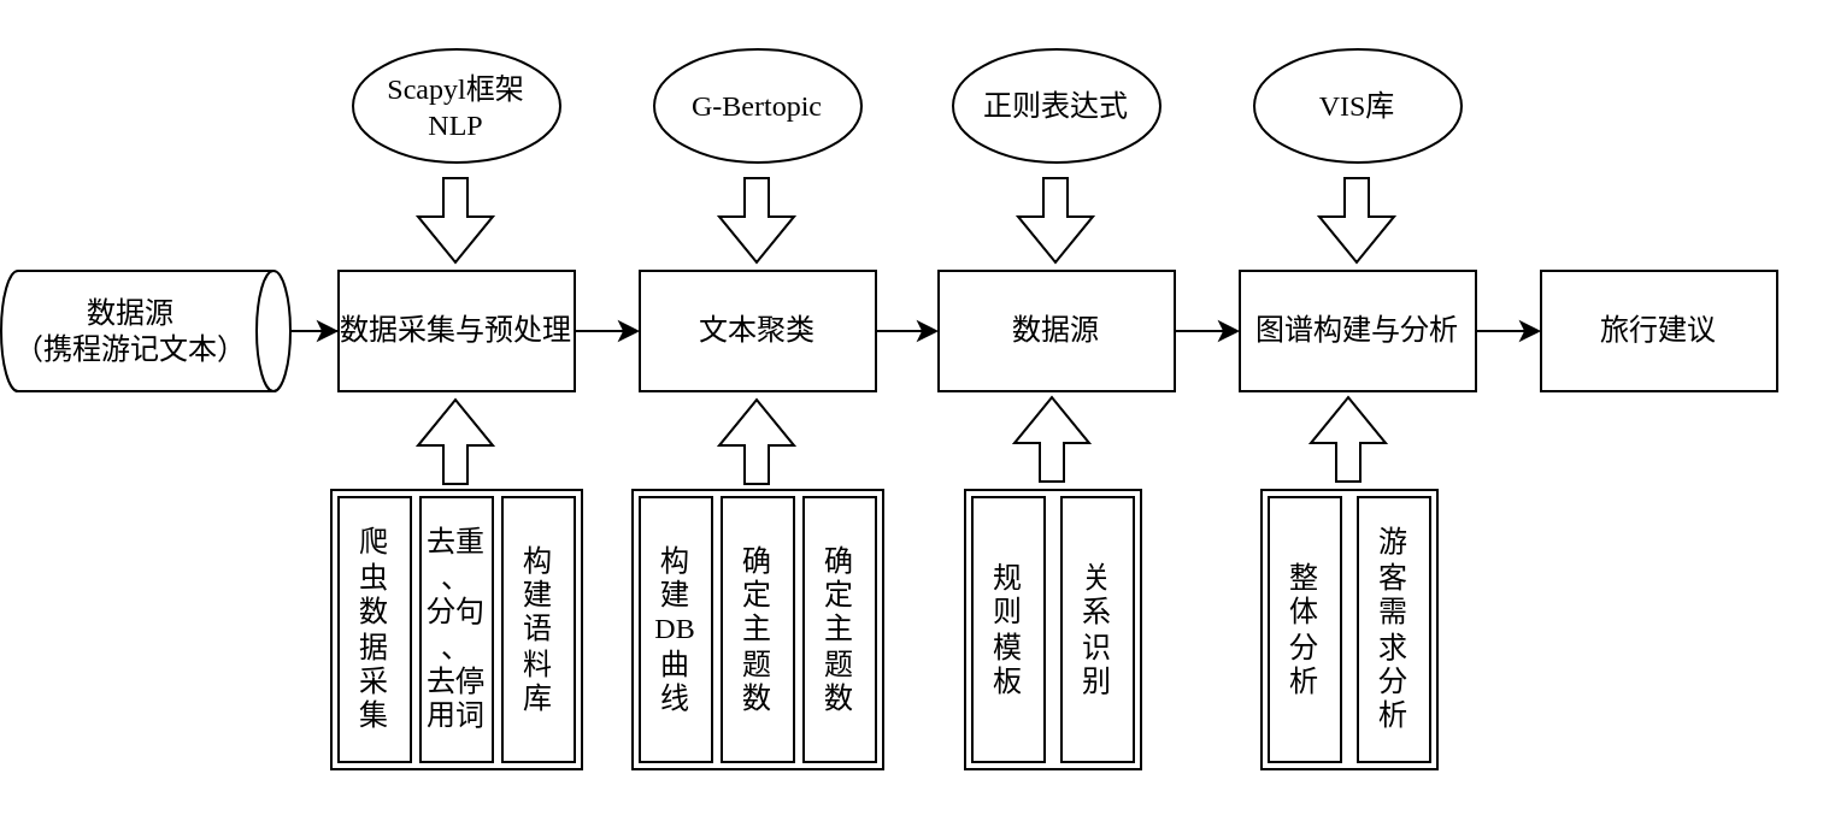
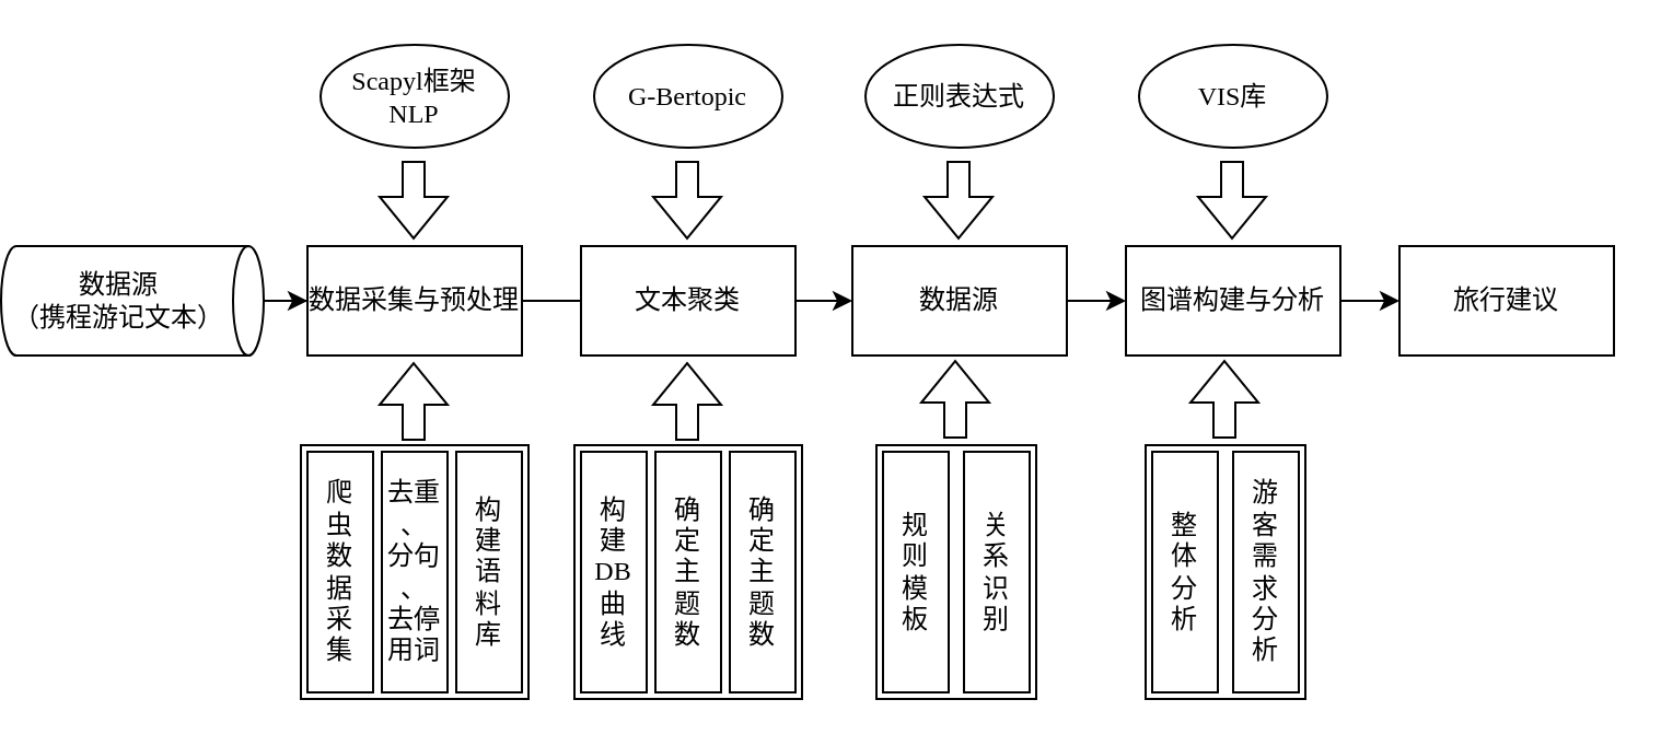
  <mxCell id="0" />
  <mxCell id="1" parent="0" />
  <mxCell id="2" value="" style="rounded=0;whiteSpace=wrap;html=1;fontFamily=宋体;" vertex="1" parent="1"><mxGeometry x="508" y="203" width="73" height="116" as="geometry" /></mxCell>
  <mxCell id="3" value="" style="rounded=0;whiteSpace=wrap;html=1;fontFamily=宋体;" vertex="1" parent="1"><mxGeometry x="385" y="203" width="73" height="116" as="geometry" /></mxCell>
  <mxCell id="4" value="" style="rounded=0;whiteSpace=wrap;html=1;fontFamily=宋体;" vertex="1" parent="1"><mxGeometry x="247" y="203" width="104" height="116" as="geometry" /></mxCell>
  <mxCell id="5" value="" style="rounded=0;whiteSpace=wrap;html=1;fontFamily=宋体;" vertex="1" parent="1"><mxGeometry x="122" y="203" width="104" height="116" as="geometry" /></mxCell>
  <mxCell id="6" style="edgeStyle=orthogonalEdgeStyle;rounded=0;orthogonalLoop=1;jettySize=auto;html=1;exitX=0.5;exitY=0;exitDx=0;exitDy=0;exitPerimeter=0;fontFamily=宋体;" edge="1" parent="1" source="7" target="9"><mxGeometry relative="1" as="geometry" /></mxCell>
  <mxCell id="7" value="数据源&lt;br&gt;（携程游记文本）" style="shape=cylinder3;whiteSpace=wrap;html=1;boundedLbl=1;backgroundOutline=1;size=7;rotation=90;horizontal=0;fontFamily=宋体;" vertex="1" parent="1"><mxGeometry x="20" y="77" width="50" height="120" as="geometry" /></mxCell>
- <mxCell id="8" style="edgeStyle=orthogonalEdgeStyle;rounded=0;orthogonalLoop=1;jettySize=auto;html=1;exitX=1;exitY=0.5;exitDx=0;exitDy=0;entryX=0;entryY=0.5;entryDx=0;entryDy=0;fontFamily=宋体;" edge="1" parent="1" source="9" target="11"><mxGeometry relative="1" as="geometry" /></mxCell>
+ <mxCell id="8" style="edgeStyle=orthogonalEdgeStyle;rounded=0;orthogonalLoop=1;jettySize=auto;html=1;exitX=1;exitY=0.5;exitDx=0;exitDy=0;entryX=0;entryY=0.5;entryDx=0;entryDy=0;fontFamily=宋体;endArrow=none;" edge="1" parent="1" source="9" target="11"><mxGeometry relative="1" as="geometry" /></mxCell>
  <mxCell id="9" value="数据采集与预处理" style="rounded=0;whiteSpace=wrap;html=1;fontFamily=宋体;" vertex="1" parent="1"><mxGeometry x="125" y="112" width="98" height="50" as="geometry" /></mxCell>
  <mxCell id="10" style="edgeStyle=orthogonalEdgeStyle;rounded=0;orthogonalLoop=1;jettySize=auto;html=1;exitX=1;exitY=0.5;exitDx=0;exitDy=0;entryX=0;entryY=0.5;entryDx=0;entryDy=0;fontFamily=宋体;" edge="1" parent="1" source="11" target="13"><mxGeometry relative="1" as="geometry" /></mxCell>
  <mxCell id="11" value="文本聚类" style="rounded=0;whiteSpace=wrap;html=1;fontFamily=宋体;" vertex="1" parent="1"><mxGeometry x="250" y="112" width="98" height="50" as="geometry" /></mxCell>
  <mxCell id="12" style="edgeStyle=orthogonalEdgeStyle;rounded=0;orthogonalLoop=1;jettySize=auto;html=1;exitX=1;exitY=0.5;exitDx=0;exitDy=0;entryX=0;entryY=0.5;entryDx=0;entryDy=0;fontFamily=宋体;" edge="1" parent="1" source="13" target="15"><mxGeometry relative="1" as="geometry" /></mxCell>
  <mxCell id="13" value="数据源" style="rounded=0;whiteSpace=wrap;html=1;fontFamily=宋体;" vertex="1" parent="1"><mxGeometry x="374" y="112" width="98" height="50" as="geometry" /></mxCell>
  <mxCell id="14" style="edgeStyle=orthogonalEdgeStyle;rounded=0;orthogonalLoop=1;jettySize=auto;html=1;exitX=1;exitY=0.5;exitDx=0;exitDy=0;fontFamily=宋体;" edge="1" parent="1" source="15" target="16"><mxGeometry relative="1" as="geometry" /></mxCell>
  <mxCell id="15" value="图谱构建与分析" style="rounded=0;whiteSpace=wrap;html=1;fontFamily=宋体;" vertex="1" parent="1"><mxGeometry x="499" y="112" width="98" height="50" as="geometry" /></mxCell>
  <mxCell id="16" value="旅行建议" style="whiteSpace=wrap;html=1;fontFamily=宋体;rounded=0;" vertex="1" parent="1"><mxGeometry x="624" y="112" width="98" height="50" as="geometry" /></mxCell>
  <mxCell id="17" value="Scapyl框架&lt;br&gt;NLP" style="ellipse;whiteSpace=wrap;html=1;fontFamily=宋体;" vertex="1" parent="1"><mxGeometry x="131" y="20" width="86" height="47" as="geometry" /></mxCell>
  <mxCell id="18" value="" style="shape=flexArrow;endArrow=classic;html=1;rounded=0;fontFamily=宋体;" edge="1" parent="1"><mxGeometry width="50" height="50" relative="1" as="geometry"><mxPoint x="173.5" y="73" as="sourcePoint" /><mxPoint x="173.5" y="109" as="targetPoint" /></mxGeometry></mxCell>
  <mxCell id="19" value="G-Bertopic" style="ellipse;whiteSpace=wrap;html=1;fontFamily=宋体;" vertex="1" parent="1"><mxGeometry x="256" y="20" width="86" height="47" as="geometry" /></mxCell>
  <mxCell id="20" value="" style="shape=flexArrow;endArrow=classic;html=1;rounded=0;fontFamily=宋体;" edge="1" parent="1"><mxGeometry width="50" height="50" relative="1" as="geometry"><mxPoint x="298.5" y="73" as="sourcePoint" /><mxPoint x="298.5" y="109" as="targetPoint" /></mxGeometry></mxCell>
  <mxCell id="21" value="正则表达式" style="ellipse;whiteSpace=wrap;html=1;fontFamily=宋体;" vertex="1" parent="1"><mxGeometry x="380" y="20" width="86" height="47" as="geometry" /></mxCell>
  <mxCell id="22" value="" style="shape=flexArrow;endArrow=classic;html=1;rounded=0;fontFamily=宋体;" edge="1" parent="1"><mxGeometry width="50" height="50" relative="1" as="geometry"><mxPoint x="422.5" y="73" as="sourcePoint" /><mxPoint x="422.5" y="109" as="targetPoint" /></mxGeometry></mxCell>
  <mxCell id="23" value="VIS库" style="ellipse;whiteSpace=wrap;html=1;fontFamily=宋体;" vertex="1" parent="1"><mxGeometry x="505" y="20" width="86" height="47" as="geometry" /></mxCell>
  <mxCell id="24" value="" style="shape=flexArrow;endArrow=classic;html=1;rounded=0;fontFamily=宋体;" edge="1" parent="1"><mxGeometry width="50" height="50" relative="1" as="geometry"><mxPoint x="547.5" y="73" as="sourcePoint" /><mxPoint x="547.5" y="109" as="targetPoint" /></mxGeometry></mxCell>
  <mxCell id="25" value="爬&lt;br&gt;虫&lt;br&gt;数&lt;br&gt;据&lt;br&gt;采&lt;br&gt;集" style="rounded=0;whiteSpace=wrap;html=1;horizontal=1;fontFamily=宋体;" vertex="1" parent="1"><mxGeometry x="125" y="206" width="30" height="110" as="geometry" /></mxCell>
  <mxCell id="26" value="去重&lt;br&gt;、&lt;br&gt;分句&lt;br&gt;、&lt;br&gt;去停用词" style="rounded=0;whiteSpace=wrap;html=1;horizontal=1;fontFamily=宋体;" vertex="1" parent="1"><mxGeometry x="159" y="206" width="30" height="110" as="geometry" /></mxCell>
  <mxCell id="27" value="构&lt;br&gt;建&lt;br&gt;语&lt;br&gt;料&lt;br&gt;库" style="rounded=0;whiteSpace=wrap;html=1;horizontal=1;fontFamily=宋体;" vertex="1" parent="1"><mxGeometry x="193" y="206" width="30" height="110" as="geometry" /></mxCell>
  <mxCell id="28" value="构&lt;br&gt;建&lt;br&gt;DB&lt;br&gt;曲&lt;br&gt;线" style="rounded=0;whiteSpace=wrap;html=1;horizontal=1;fontFamily=宋体;" vertex="1" parent="1"><mxGeometry x="250" y="206" width="30" height="110" as="geometry" /></mxCell>
  <mxCell id="29" value="确&lt;br&gt;定&lt;br&gt;主&lt;br&gt;题&lt;br&gt;数" style="rounded=0;whiteSpace=wrap;html=1;horizontal=1;fontFamily=宋体;" vertex="1" parent="1"><mxGeometry x="284" y="206" width="30" height="110" as="geometry" /></mxCell>
  <mxCell id="30" value="确&lt;br&gt;定&lt;br&gt;主&lt;br&gt;题&lt;br&gt;数" style="rounded=0;whiteSpace=wrap;html=1;horizontal=1;fontFamily=宋体;" vertex="1" parent="1"><mxGeometry x="318" y="206" width="30" height="110" as="geometry" /></mxCell>
  <mxCell id="31" value="规&lt;br&gt;则&lt;br&gt;模&lt;br&gt;板" style="rounded=0;whiteSpace=wrap;html=1;horizontal=1;fontFamily=宋体;" vertex="1" parent="1"><mxGeometry x="388" y="206" width="30" height="110" as="geometry" /></mxCell>
  <mxCell id="32" value="关&lt;br&gt;系&lt;br&gt;识&lt;br&gt;别" style="rounded=0;whiteSpace=wrap;html=1;horizontal=1;fontFamily=宋体;" vertex="1" parent="1"><mxGeometry x="425" y="206" width="30" height="110" as="geometry" /></mxCell>
  <mxCell id="33" value="整&lt;br&gt;体&lt;br&gt;分&lt;br&gt;析" style="rounded=0;whiteSpace=wrap;html=1;horizontal=1;fontFamily=宋体;" vertex="1" parent="1"><mxGeometry x="511" y="206" width="30" height="110" as="geometry" /></mxCell>
  <mxCell id="34" value="游&lt;br&gt;客&lt;br&gt;需&lt;br&gt;求&lt;br&gt;分&lt;br&gt;析" style="rounded=0;whiteSpace=wrap;html=1;horizontal=1;fontFamily=宋体;" vertex="1" parent="1"><mxGeometry x="548" y="206" width="30" height="110" as="geometry" /></mxCell>
  <mxCell id="35" value="" style="shape=flexArrow;endArrow=classic;html=1;rounded=0;fontFamily=宋体;" edge="1" parent="1"><mxGeometry width="50" height="50" relative="1" as="geometry"><mxPoint x="544" y="200" as="sourcePoint" /><mxPoint x="544" y="164" as="targetPoint" /></mxGeometry></mxCell>
  <mxCell id="36" value="" style="shape=flexArrow;endArrow=classic;html=1;rounded=0;fontFamily=宋体;" edge="1" parent="1"><mxGeometry width="50" height="50" relative="1" as="geometry"><mxPoint x="421" y="200" as="sourcePoint" /><mxPoint x="421" y="164" as="targetPoint" /></mxGeometry></mxCell>
  <mxCell id="37" value="" style="shape=flexArrow;endArrow=classic;html=1;rounded=0;fontFamily=宋体;" edge="1" parent="1"><mxGeometry width="50" height="50" relative="1" as="geometry"><mxPoint x="298.5" y="201" as="sourcePoint" /><mxPoint x="298.5" y="165" as="targetPoint" /></mxGeometry></mxCell>
  <mxCell id="38" value="" style="shape=flexArrow;endArrow=classic;html=1;rounded=0;fontFamily=宋体;" edge="1" parent="1"><mxGeometry width="50" height="50" relative="1" as="geometry"><mxPoint x="173.5" y="201" as="sourcePoint" /><mxPoint x="173.5" y="165" as="targetPoint" /></mxGeometry></mxCell>
